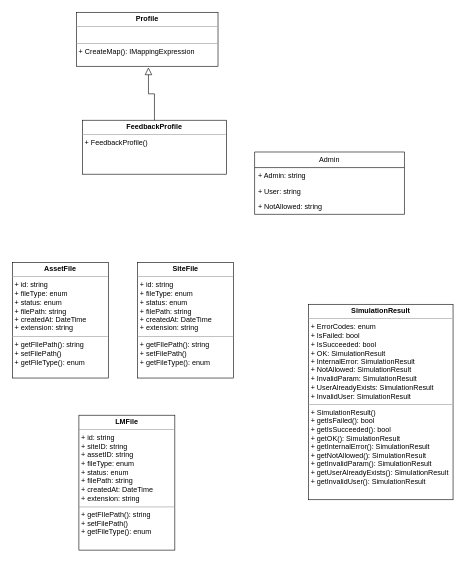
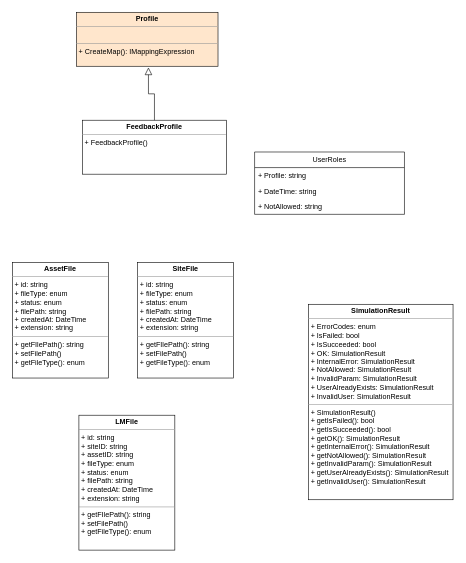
  <mxCell id="0" />
  <mxCell id="1" parent="0" />
- <mxCell id="2" value="&lt;p style=&quot;margin: 0px ; margin-top: 4px ; text-align: center&quot;&gt;&lt;b&gt;Profile&lt;/b&gt;&lt;/p&gt;&lt;hr size=&quot;1&quot;&gt;&lt;p style=&quot;margin: 0px ; margin-left: 4px&quot;&gt;&lt;br&gt;&lt;/p&gt;&lt;hr size=&quot;1&quot;&gt;&lt;p style=&quot;margin: 0px ; margin-left: 4px&quot;&gt;+ CreateMap(): IMappingExpression&lt;/p&gt;" style="verticalAlign=top;align=left;overflow=fill;fontSize=12;fontFamily=Helvetica;html=1;" vertex="1" parent="1"><mxGeometry x="127" y="20" width="236" height="90" as="geometry" /></mxCell>
+ <mxCell id="2" value="&lt;p style=&quot;margin: 0px ; margin-top: 4px ; text-align: center&quot;&gt;&lt;b&gt;Profile&lt;/b&gt;&lt;/p&gt;&lt;hr size=&quot;1&quot;&gt;&lt;p style=&quot;margin: 0px ; margin-left: 4px&quot;&gt;&lt;br&gt;&lt;/p&gt;&lt;hr size=&quot;1&quot;&gt;&lt;p style=&quot;margin: 0px ; margin-left: 4px&quot;&gt;+ CreateMap(): IMappingExpression&lt;/p&gt;" style="verticalAlign=top;align=left;overflow=fill;fontSize=12;fontFamily=Helvetica;html=1;fillColor=#ffe6cc;" vertex="1" parent="1"><mxGeometry x="127" y="20" width="236" height="90" as="geometry" /></mxCell>
  <mxCell id="3" value="&lt;p style=&quot;margin: 0px ; margin-top: 4px ; text-align: center&quot;&gt;&lt;b&gt;FeedbackProfile&lt;/b&gt;&lt;/p&gt;&lt;hr size=&quot;1&quot;&gt;&lt;p style=&quot;margin: 0px ; margin-left: 4px&quot;&gt;&lt;/p&gt;&lt;p style=&quot;margin: 0px ; margin-left: 4px&quot;&gt;+&amp;nbsp;&lt;span&gt;FeedbackProfile&lt;/span&gt;&lt;span&gt;()&lt;/span&gt;&lt;/p&gt;" style="verticalAlign=top;align=left;overflow=fill;fontSize=12;fontFamily=Helvetica;html=1;" vertex="1" parent="1"><mxGeometry x="137" y="200" width="240" height="90" as="geometry" /></mxCell>
  <mxCell id="4" value="" style="endArrow=block;endSize=10;endFill=0;shadow=0;strokeWidth=1;rounded=0;edgeStyle=elbowEdgeStyle;elbow=vertical;exitX=0.5;exitY=0;exitDx=0;exitDy=0;" edge="1" parent="1" source="3"><mxGeometry width="160" relative="1" as="geometry"><mxPoint x="367" y="270" as="sourcePoint" /><mxPoint x="247" y="112" as="targetPoint" /><Array as="points" /></mxGeometry></mxCell>
- <mxCell id="5" value="Admin" style="swimlane;fontStyle=0;childLayout=stackLayout;horizontal=1;startSize=26;fillColor=none;horizontalStack=0;resizeParent=1;resizeParentMax=0;resizeLast=0;collapsible=1;marginBottom=0;" vertex="1" parent="1"><mxGeometry x="424" y="253" width="250" height="104" as="geometry" /></mxCell>
- <mxCell id="6" value="+ Admin: string" style="text;strokeColor=none;fillColor=none;align=left;verticalAlign=top;spacingLeft=4;spacingRight=4;overflow=hidden;rotatable=0;points=[[0,0.5],[1,0.5]];portConstraint=eastwest;" vertex="1" parent="5"><mxGeometry y="26" width="250" height="26" as="geometry" /></mxCell>
- <mxCell id="7" value="+ User: string" style="text;strokeColor=none;fillColor=none;align=left;verticalAlign=top;spacingLeft=4;spacingRight=4;overflow=hidden;rotatable=0;points=[[0,0.5],[1,0.5]];portConstraint=eastwest;" vertex="1" parent="5"><mxGeometry y="52" width="250" height="26" as="geometry" /></mxCell>
+ <mxCell id="5" value="UserRoles" style="swimlane;fontStyle=0;childLayout=stackLayout;horizontal=1;startSize=26;fillColor=none;horizontalStack=0;resizeParent=1;resizeParentMax=0;resizeLast=0;collapsible=1;marginBottom=0;" vertex="1" parent="1"><mxGeometry x="424" y="253" width="250" height="104" as="geometry" /></mxCell>
+ <mxCell id="6" value="+ Profile: string" style="text;strokeColor=none;fillColor=none;align=left;verticalAlign=top;spacingLeft=4;spacingRight=4;overflow=hidden;rotatable=0;points=[[0,0.5],[1,0.5]];portConstraint=eastwest;" vertex="1" parent="5"><mxGeometry y="26" width="250" height="26" as="geometry" /></mxCell>
+ <mxCell id="7" value="+ DateTime: string" style="text;strokeColor=none;fillColor=none;align=left;verticalAlign=top;spacingLeft=4;spacingRight=4;overflow=hidden;rotatable=0;points=[[0,0.5],[1,0.5]];portConstraint=eastwest;" vertex="1" parent="5"><mxGeometry y="52" width="250" height="26" as="geometry" /></mxCell>
  <mxCell id="8" value="+ NotAllowed: string" style="text;strokeColor=none;fillColor=none;align=left;verticalAlign=top;spacingLeft=4;spacingRight=4;overflow=hidden;rotatable=0;points=[[0,0.5],[1,0.5]];portConstraint=eastwest;" vertex="1" parent="5"><mxGeometry y="78" width="250" height="26" as="geometry" /></mxCell>
  <mxCell id="9" value="&lt;p style=&quot;margin: 0px ; margin-top: 4px ; text-align: center&quot;&gt;&lt;b&gt;AssetFile&lt;/b&gt;&lt;/p&gt;&lt;hr size=&quot;1&quot;&gt;&lt;p style=&quot;margin: 0px ; margin-left: 4px&quot;&gt;+ id: string&lt;/p&gt;&lt;p style=&quot;margin: 0px ; margin-left: 4px&quot;&gt;+ fileType: enum&lt;/p&gt;&lt;p style=&quot;margin: 0px ; margin-left: 4px&quot;&gt;+ status: enum&lt;/p&gt;&lt;p style=&quot;margin: 0px ; margin-left: 4px&quot;&gt;+ filePath: string&lt;/p&gt;&lt;p style=&quot;margin: 0px ; margin-left: 4px&quot;&gt;+ createdAt: DateTime&lt;/p&gt;&lt;p style=&quot;margin: 0px ; margin-left: 4px&quot;&gt;+ extension: string&lt;/p&gt;&lt;hr size=&quot;1&quot;&gt;&lt;p style=&quot;margin: 0px ; margin-left: 4px&quot;&gt;+ getFIlePath(): string&lt;/p&gt;&lt;p style=&quot;margin: 0px ; margin-left: 4px&quot;&gt;+ setFilePath()&lt;/p&gt;&lt;p style=&quot;margin: 0px ; margin-left: 4px&quot;&gt;+ getFileType(): enum&lt;/p&gt;" style="verticalAlign=top;align=left;overflow=fill;fontSize=12;fontFamily=Helvetica;html=1;" vertex="1" parent="1"><mxGeometry x="20" y="437" width="160" height="193" as="geometry" /></mxCell>
  <mxCell id="10" value="&lt;p style=&quot;margin: 0px ; margin-top: 4px ; text-align: center&quot;&gt;&lt;b&gt;LMFile&lt;/b&gt;&lt;/p&gt;&lt;hr size=&quot;1&quot;&gt;&lt;p style=&quot;margin: 0px ; margin-left: 4px&quot;&gt;+ id: string&lt;/p&gt;&lt;p style=&quot;margin: 0px ; margin-left: 4px&quot;&gt;+ siteID: string&lt;/p&gt;&lt;p style=&quot;margin: 0px ; margin-left: 4px&quot;&gt;+ assetID: string&lt;/p&gt;&lt;p style=&quot;margin: 0px ; margin-left: 4px&quot;&gt;+ fileType: enum&lt;/p&gt;&lt;p style=&quot;margin: 0px ; margin-left: 4px&quot;&gt;+ status: enum&lt;/p&gt;&lt;p style=&quot;margin: 0px ; margin-left: 4px&quot;&gt;+ filePath: string&lt;/p&gt;&lt;p style=&quot;margin: 0px ; margin-left: 4px&quot;&gt;+ createdAt: DateTime&lt;/p&gt;&lt;p style=&quot;margin: 0px ; margin-left: 4px&quot;&gt;+ extension: string&lt;/p&gt;&lt;hr size=&quot;1&quot;&gt;&lt;p style=&quot;margin: 0px ; margin-left: 4px&quot;&gt;+ getFIlePath(): string&lt;/p&gt;&lt;p style=&quot;margin: 0px ; margin-left: 4px&quot;&gt;+ setFilePath()&lt;/p&gt;&lt;p style=&quot;margin: 0px ; margin-left: 4px&quot;&gt;+ getFileType(): enum&lt;/p&gt;" style="verticalAlign=top;align=left;overflow=fill;fontSize=12;fontFamily=Helvetica;html=1;" vertex="1" parent="1"><mxGeometry x="131" y="692" width="160" height="225" as="geometry" /></mxCell>
  <mxCell id="11" value="&lt;p style=&quot;margin: 0px ; margin-top: 4px ; text-align: center&quot;&gt;&lt;b&gt;SiteFile&lt;/b&gt;&lt;/p&gt;&lt;hr size=&quot;1&quot;&gt;&lt;p style=&quot;margin: 0px ; margin-left: 4px&quot;&gt;+ id: string&lt;/p&gt;&lt;p style=&quot;margin: 0px ; margin-left: 4px&quot;&gt;+ fileType: enum&lt;/p&gt;&lt;p style=&quot;margin: 0px ; margin-left: 4px&quot;&gt;+ status: enum&lt;/p&gt;&lt;p style=&quot;margin: 0px ; margin-left: 4px&quot;&gt;+ filePath: string&lt;/p&gt;&lt;p style=&quot;margin: 0px ; margin-left: 4px&quot;&gt;+ createdAt: DateTime&lt;/p&gt;&lt;p style=&quot;margin: 0px ; margin-left: 4px&quot;&gt;+ extension: string&lt;/p&gt;&lt;hr size=&quot;1&quot;&gt;&lt;p style=&quot;margin: 0px ; margin-left: 4px&quot;&gt;+ getFIlePath(): string&lt;/p&gt;&lt;p style=&quot;margin: 0px ; margin-left: 4px&quot;&gt;+ setFilePath()&lt;/p&gt;&lt;p style=&quot;margin: 0px ; margin-left: 4px&quot;&gt;+ getFileType(): enum&lt;/p&gt;" style="verticalAlign=top;align=left;overflow=fill;fontSize=12;fontFamily=Helvetica;html=1;" vertex="1" parent="1"><mxGeometry x="229" y="437" width="160" height="193" as="geometry" /></mxCell>
  <mxCell id="12" value="&lt;p style=&quot;margin: 0px ; margin-top: 4px ; text-align: center&quot;&gt;&lt;b&gt;SimulationResult&lt;/b&gt;&lt;/p&gt;&lt;hr size=&quot;1&quot;&gt;&lt;p style=&quot;margin: 0px ; margin-left: 4px&quot;&gt;+ ErrorCodes: enum&lt;/p&gt;&lt;p style=&quot;margin: 0px ; margin-left: 4px&quot;&gt;+&amp;nbsp;IsFailed: bool&lt;/p&gt;&lt;p style=&quot;margin: 0px ; margin-left: 4px&quot;&gt;+ IsSucceeded: bool&lt;/p&gt;&lt;p style=&quot;margin: 0px ; margin-left: 4px&quot;&gt;+&amp;nbsp;OK: SimulationResult&lt;/p&gt;&lt;p style=&quot;margin: 0px ; margin-left: 4px&quot;&gt;+&amp;nbsp;InternalError: SimulationResult&lt;/p&gt;&lt;p style=&quot;margin: 0px ; margin-left: 4px&quot;&gt;+&amp;nbsp;NotAllowed: SimulationResult&lt;/p&gt;&lt;p style=&quot;margin: 0px ; margin-left: 4px&quot;&gt;+&amp;nbsp;InvalidParam: SimulationResult&lt;/p&gt;&lt;p style=&quot;margin: 0px ; margin-left: 4px&quot;&gt;+&amp;nbsp;UserAlreadyExists: SimulationResult&lt;/p&gt;&lt;p style=&quot;margin: 0px ; margin-left: 4px&quot;&gt;+&amp;nbsp;InvalidUser: SimulationResult&lt;/p&gt;&lt;hr size=&quot;1&quot;&gt;&lt;p style=&quot;margin: 0px ; margin-left: 4px&quot;&gt;+ SimulationResult()&lt;/p&gt;&lt;p style=&quot;margin: 0px 0px 0px 4px&quot;&gt;+ getIsFailed(): bool&lt;/p&gt;&lt;p style=&quot;margin: 0px 0px 0px 4px&quot;&gt;+ getIsSucceeded(): bool&lt;/p&gt;&lt;p style=&quot;margin: 0px 0px 0px 4px&quot;&gt;+ getOK(): SimulationResult&lt;/p&gt;&lt;p style=&quot;margin: 0px 0px 0px 4px&quot;&gt;+ getInternalError(): SimulationResult&lt;/p&gt;&lt;p style=&quot;margin: 0px 0px 0px 4px&quot;&gt;+ getNotAllowed(): SimulationResult&lt;/p&gt;&lt;p style=&quot;margin: 0px 0px 0px 4px&quot;&gt;+ getInvalidParam(): SimulationResult&lt;/p&gt;&lt;p style=&quot;margin: 0px 0px 0px 4px&quot;&gt;+ getUserAlreadyExists(): SimulationResult&lt;/p&gt;&lt;p style=&quot;margin: 0px 0px 0px 4px&quot;&gt;+ getInvalidUser(): SimulationResult&lt;/p&gt;" style="verticalAlign=top;align=left;overflow=fill;fontSize=12;fontFamily=Helvetica;html=1;" vertex="1" parent="1"><mxGeometry x="514" y="507" width="241" height="326" as="geometry" /></mxCell>
